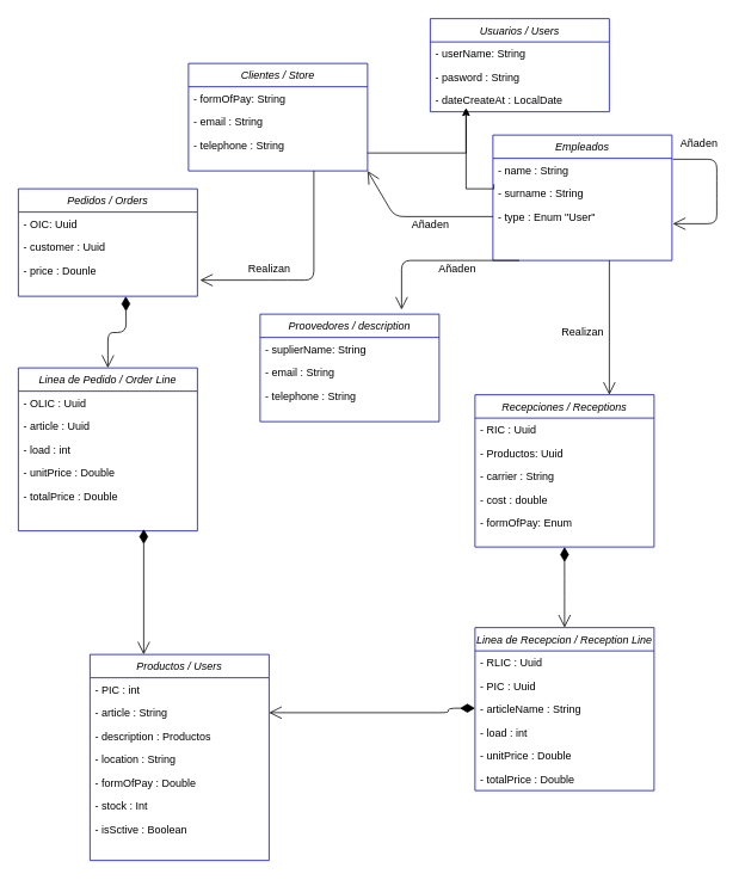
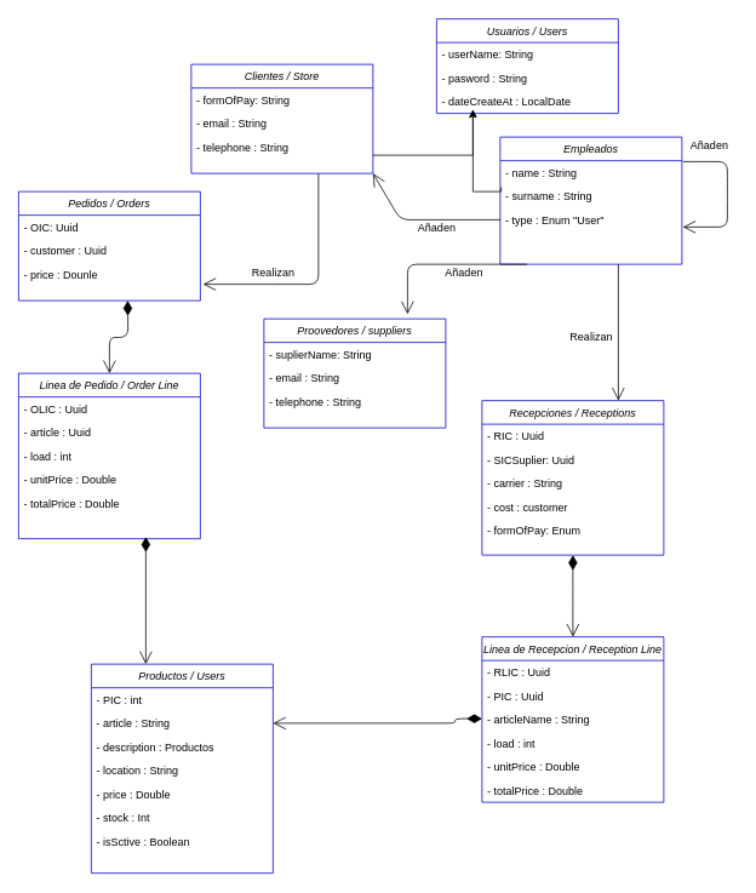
  <mxCell id="0" />
  <mxCell id="1" parent="0" />
  <mxCell id="2" value="Pedidos / Orders" style="swimlane;fontStyle=2;align=center;verticalAlign=top;childLayout=stackLayout;horizontal=1;startSize=26;horizontalStack=0;resizeParent=1;resizeLast=0;collapsible=1;marginBottom=0;rounded=0;shadow=0;strokeWidth=1;fillColor=#FFFFFF;strokeColor=#0000CC;" parent="1" vertex="1"><mxGeometry x="20" y="210" width="200" height="120" as="geometry"><mxRectangle x="-200" y="50" width="160" height="26" as="alternateBounds" /></mxGeometry></mxCell>
  <mxCell id="3" value="- OIC: Uuid&#10;" style="text;align=left;verticalAlign=top;spacingLeft=4;spacingRight=4;overflow=hidden;rotatable=0;points=[[0,0.5],[1,0.5]];portConstraint=eastwest;rounded=0;shadow=0;html=0;" parent="2" vertex="1"><mxGeometry y="26" width="200" height="26" as="geometry" /></mxCell>
  <mxCell id="4" value="- customer : Uuid" style="text;align=left;verticalAlign=top;spacingLeft=4;spacingRight=4;overflow=hidden;rotatable=0;points=[[0,0.5],[1,0.5]];portConstraint=eastwest;" parent="2" vertex="1"><mxGeometry y="52" width="200" height="26" as="geometry" /></mxCell>
  <mxCell id="5" value="- price : Dounle" style="text;align=left;verticalAlign=top;spacingLeft=4;spacingRight=4;overflow=hidden;rotatable=0;points=[[0,0.5],[1,0.5]];portConstraint=eastwest;rounded=0;shadow=0;html=0;" parent="2" vertex="1"><mxGeometry y="78" width="200" height="26" as="geometry" /></mxCell>
  <mxCell id="6" value="Productos / Users" style="swimlane;fontStyle=2;align=center;verticalAlign=top;childLayout=stackLayout;horizontal=1;startSize=26;horizontalStack=0;resizeParent=1;resizeLast=0;collapsible=1;marginBottom=0;rounded=0;shadow=0;strokeWidth=1;fillColor=#FFFFFF;strokeColor=#0000CC;" parent="1" vertex="1"><mxGeometry x="100" y="730" width="200" height="230" as="geometry"><mxRectangle x="-200" y="50" width="160" height="26" as="alternateBounds" /></mxGeometry></mxCell>
  <mxCell id="7" value="- PIC : int" style="text;align=left;verticalAlign=top;spacingLeft=4;spacingRight=4;overflow=hidden;rotatable=0;points=[[0,0.5],[1,0.5]];portConstraint=eastwest;" parent="6" vertex="1"><mxGeometry y="26" width="200" height="26" as="geometry" /></mxCell>
  <mxCell id="8" value="- article : String" style="text;align=left;verticalAlign=top;spacingLeft=4;spacingRight=4;overflow=hidden;rotatable=0;points=[[0,0.5],[1,0.5]];portConstraint=eastwest;rounded=0;shadow=0;html=0;" parent="6" vertex="1"><mxGeometry y="52" width="200" height="26" as="geometry" /></mxCell>
  <mxCell id="9" value="- description : Productos" style="text;align=left;verticalAlign=top;spacingLeft=4;spacingRight=4;overflow=hidden;rotatable=0;points=[[0,0.5],[1,0.5]];portConstraint=eastwest;rounded=0;shadow=0;html=0;" parent="6" vertex="1"><mxGeometry y="78" width="200" height="26" as="geometry" /></mxCell>
  <mxCell id="10" value="- location : String" style="text;align=left;verticalAlign=top;spacingLeft=4;spacingRight=4;overflow=hidden;rotatable=0;points=[[0,0.5],[1,0.5]];portConstraint=eastwest;rounded=0;shadow=0;html=0;" parent="6" vertex="1"><mxGeometry y="104" width="200" height="26" as="geometry" /></mxCell>
- <mxCell id="11" value="- formOfPay : Double" style="text;align=left;verticalAlign=top;spacingLeft=4;spacingRight=4;overflow=hidden;rotatable=0;points=[[0,0.5],[1,0.5]];portConstraint=eastwest;rounded=0;shadow=0;html=0;" parent="6" vertex="1"><mxGeometry y="130" width="200" height="26" as="geometry" /></mxCell>
+ <mxCell id="11" value="- price : Double" style="text;align=left;verticalAlign=top;spacingLeft=4;spacingRight=4;overflow=hidden;rotatable=0;points=[[0,0.5],[1,0.5]];portConstraint=eastwest;rounded=0;shadow=0;html=0;" parent="6" vertex="1"><mxGeometry y="130" width="200" height="26" as="geometry" /></mxCell>
  <mxCell id="12" value="- stock : Int" style="text;align=left;verticalAlign=top;spacingLeft=4;spacingRight=4;overflow=hidden;rotatable=0;points=[[0,0.5],[1,0.5]];portConstraint=eastwest;rounded=0;shadow=0;html=0;" parent="6" vertex="1"><mxGeometry y="156" width="200" height="26" as="geometry" /></mxCell>
  <mxCell id="13" value="- isSctive : Boolean" style="text;align=left;verticalAlign=top;spacingLeft=4;spacingRight=4;overflow=hidden;rotatable=0;points=[[0,0.5],[1,0.5]];portConstraint=eastwest;rounded=0;shadow=0;html=0;" parent="6" vertex="1"><mxGeometry y="182" width="200" height="26" as="geometry" /></mxCell>
  <mxCell id="14" value="Recepciones / Receptions" style="swimlane;fontStyle=2;align=center;verticalAlign=top;childLayout=stackLayout;horizontal=1;startSize=26;horizontalStack=0;resizeParent=1;resizeLast=0;collapsible=1;marginBottom=0;rounded=0;shadow=0;strokeWidth=1;fillColor=#FFFFFF;strokeColor=#0000CC;" parent="1" vertex="1"><mxGeometry x="530" y="440" width="200" height="170" as="geometry"><mxRectangle x="-200" y="50" width="160" height="26" as="alternateBounds" /></mxGeometry></mxCell>
  <mxCell id="15" value="- RIC : Uuid" style="text;align=left;verticalAlign=top;spacingLeft=4;spacingRight=4;overflow=hidden;rotatable=0;points=[[0,0.5],[1,0.5]];portConstraint=eastwest;" parent="14" vertex="1"><mxGeometry y="26" width="200" height="26" as="geometry" /></mxCell>
- <mxCell id="16" value="- Productos: Uuid" style="text;align=left;verticalAlign=top;spacingLeft=4;spacingRight=4;overflow=hidden;rotatable=0;points=[[0,0.5],[1,0.5]];portConstraint=eastwest;rounded=0;shadow=0;html=0;" parent="14" vertex="1"><mxGeometry y="52" width="200" height="26" as="geometry" /></mxCell>
+ <mxCell id="16" value="- SICSuplier: Uuid" style="text;align=left;verticalAlign=top;spacingLeft=4;spacingRight=4;overflow=hidden;rotatable=0;points=[[0,0.5],[1,0.5]];portConstraint=eastwest;rounded=0;shadow=0;html=0;" parent="14" vertex="1"><mxGeometry y="52" width="200" height="26" as="geometry" /></mxCell>
  <mxCell id="17" value="- carrier : String" style="text;align=left;verticalAlign=top;spacingLeft=4;spacingRight=4;overflow=hidden;rotatable=0;points=[[0,0.5],[1,0.5]];portConstraint=eastwest;rounded=0;shadow=0;html=0;" parent="14" vertex="1"><mxGeometry y="78" width="200" height="26" as="geometry" /></mxCell>
- <mxCell id="18" value="- cost : double" style="text;align=left;verticalAlign=top;spacingLeft=4;spacingRight=4;overflow=hidden;rotatable=0;points=[[0,0.5],[1,0.5]];portConstraint=eastwest;rounded=0;shadow=0;html=0;" parent="14" vertex="1"><mxGeometry y="104" width="200" height="26" as="geometry" /></mxCell>
+ <mxCell id="18" value="- cost : customer" style="text;align=left;verticalAlign=top;spacingLeft=4;spacingRight=4;overflow=hidden;rotatable=0;points=[[0,0.5],[1,0.5]];portConstraint=eastwest;rounded=0;shadow=0;html=0;" parent="14" vertex="1"><mxGeometry y="104" width="200" height="26" as="geometry" /></mxCell>
  <mxCell id="19" value="- formOfPay: Enum " style="text;align=left;verticalAlign=top;spacingLeft=4;spacingRight=4;overflow=hidden;rotatable=0;points=[[0,0.5],[1,0.5]];portConstraint=eastwest;rounded=0;shadow=0;html=0;" parent="14" vertex="1"><mxGeometry y="130" width="200" height="26" as="geometry" /></mxCell>
  <mxCell id="20" value="Linea de Recepcion / Reception Line" style="swimlane;fontStyle=2;align=center;verticalAlign=top;childLayout=stackLayout;horizontal=1;startSize=26;horizontalStack=0;resizeParent=1;resizeLast=0;collapsible=1;marginBottom=0;rounded=0;shadow=0;strokeWidth=1;fillColor=#FFFFFF;strokeColor=#0000CC;" parent="1" vertex="1"><mxGeometry x="530" y="700" width="200" height="182" as="geometry"><mxRectangle x="-200" y="50" width="160" height="26" as="alternateBounds" /></mxGeometry></mxCell>
  <mxCell id="21" value="- RLIC : Uuid" style="text;align=left;verticalAlign=top;spacingLeft=4;spacingRight=4;overflow=hidden;rotatable=0;points=[[0,0.5],[1,0.5]];portConstraint=eastwest;" parent="20" vertex="1"><mxGeometry y="26" width="200" height="26" as="geometry" /></mxCell>
  <mxCell id="22" value="- PIC : Uuid " style="text;align=left;verticalAlign=top;spacingLeft=4;spacingRight=4;overflow=hidden;rotatable=0;points=[[0,0.5],[1,0.5]];portConstraint=eastwest;rounded=0;shadow=0;html=0;" parent="20" vertex="1"><mxGeometry y="52" width="200" height="26" as="geometry" /></mxCell>
  <mxCell id="23" value="- articleName : String" style="text;align=left;verticalAlign=top;spacingLeft=4;spacingRight=4;overflow=hidden;rotatable=0;points=[[0,0.5],[1,0.5]];portConstraint=eastwest;rounded=0;shadow=0;html=0;" parent="20" vertex="1"><mxGeometry y="78" width="200" height="26" as="geometry" /></mxCell>
  <mxCell id="24" value="- load : int" style="text;align=left;verticalAlign=top;spacingLeft=4;spacingRight=4;overflow=hidden;rotatable=0;points=[[0,0.5],[1,0.5]];portConstraint=eastwest;rounded=0;shadow=0;html=0;" parent="20" vertex="1"><mxGeometry y="104" width="200" height="26" as="geometry" /></mxCell>
  <mxCell id="25" value="- unitPrice : Double" style="text;align=left;verticalAlign=top;spacingLeft=4;spacingRight=4;overflow=hidden;rotatable=0;points=[[0,0.5],[1,0.5]];portConstraint=eastwest;rounded=0;shadow=0;html=0;" parent="20" vertex="1"><mxGeometry y="130" width="200" height="26" as="geometry" /></mxCell>
  <mxCell id="26" value="- totalPrice : Double" style="text;align=left;verticalAlign=top;spacingLeft=4;spacingRight=4;overflow=hidden;rotatable=0;points=[[0,0.5],[1,0.5]];portConstraint=eastwest;rounded=0;shadow=0;html=0;" parent="20" vertex="1"><mxGeometry y="156" width="200" height="22" as="geometry" /></mxCell>
  <mxCell id="27" value="Linea de Pedido / Order Line" style="swimlane;fontStyle=2;align=center;verticalAlign=top;childLayout=stackLayout;horizontal=1;startSize=26;horizontalStack=0;resizeParent=1;resizeLast=0;collapsible=1;marginBottom=0;rounded=0;shadow=0;strokeWidth=1;fillColor=#FFFFFF;strokeColor=#0000CC;" parent="1" vertex="1"><mxGeometry x="20" y="410" width="200" height="182" as="geometry"><mxRectangle x="-200" y="50" width="160" height="26" as="alternateBounds" /></mxGeometry></mxCell>
  <mxCell id="28" value="- OLIC : Uuid" style="text;align=left;verticalAlign=top;spacingLeft=4;spacingRight=4;overflow=hidden;rotatable=0;points=[[0,0.5],[1,0.5]];portConstraint=eastwest;" parent="27" vertex="1"><mxGeometry y="26" width="200" height="26" as="geometry" /></mxCell>
  <mxCell id="29" value="- article : Uuid " style="text;align=left;verticalAlign=top;spacingLeft=4;spacingRight=4;overflow=hidden;rotatable=0;points=[[0,0.5],[1,0.5]];portConstraint=eastwest;rounded=0;shadow=0;html=0;" parent="27" vertex="1"><mxGeometry y="52" width="200" height="26" as="geometry" /></mxCell>
  <mxCell id="30" value="- load : int" style="text;align=left;verticalAlign=top;spacingLeft=4;spacingRight=4;overflow=hidden;rotatable=0;points=[[0,0.5],[1,0.5]];portConstraint=eastwest;rounded=0;shadow=0;html=0;" parent="27" vertex="1"><mxGeometry y="78" width="200" height="26" as="geometry" /></mxCell>
  <mxCell id="31" value="- unitPrice : Double" style="text;align=left;verticalAlign=top;spacingLeft=4;spacingRight=4;overflow=hidden;rotatable=0;points=[[0,0.5],[1,0.5]];portConstraint=eastwest;rounded=0;shadow=0;html=0;" parent="27" vertex="1"><mxGeometry y="104" width="200" height="26" as="geometry" /></mxCell>
  <mxCell id="32" value="- totalPrice : Double" style="text;align=left;verticalAlign=top;spacingLeft=4;spacingRight=4;overflow=hidden;rotatable=0;points=[[0,0.5],[1,0.5]];portConstraint=eastwest;rounded=0;shadow=0;html=0;" parent="27" vertex="1"><mxGeometry y="130" width="200" height="26" as="geometry" /></mxCell>
  <mxCell id="33" value="Empleados" style="swimlane;fontStyle=2;align=center;verticalAlign=top;childLayout=stackLayout;horizontal=1;startSize=26;horizontalStack=0;resizeParent=1;resizeLast=0;collapsible=1;marginBottom=0;rounded=0;shadow=0;strokeWidth=1;fillColor=#FFFFFF;strokeColor=#0000CC;" parent="1" vertex="1"><mxGeometry x="550" y="150" width="200" height="140" as="geometry"><mxRectangle x="-200" y="50" width="160" height="26" as="alternateBounds" /></mxGeometry></mxCell>
  <mxCell id="34" value="- name : String" style="text;align=left;verticalAlign=top;spacingLeft=4;spacingRight=4;overflow=hidden;rotatable=0;points=[[0,0.5],[1,0.5]];portConstraint=eastwest;rounded=0;shadow=0;html=0;" parent="33" vertex="1"><mxGeometry y="26" width="200" height="26" as="geometry" /></mxCell>
  <mxCell id="35" value="- surname : String" style="text;align=left;verticalAlign=top;spacingLeft=4;spacingRight=4;overflow=hidden;rotatable=0;points=[[0,0.5],[1,0.5]];portConstraint=eastwest;rounded=0;shadow=0;html=0;" parent="33" vertex="1"><mxGeometry y="52" width="200" height="26" as="geometry" /></mxCell>
  <mxCell id="36" value="- type : Enum &quot;User&quot;" style="text;align=left;verticalAlign=top;spacingLeft=4;spacingRight=4;overflow=hidden;rotatable=0;points=[[0,0.5],[1,0.5]];portConstraint=eastwest;rounded=0;shadow=0;html=0;" parent="33" vertex="1"><mxGeometry y="78" width="200" height="26" as="geometry" /></mxCell>
  <mxCell id="37" value="" style="endArrow=open;endFill=1;endSize=12;html=1;entryX=1.005;entryY=0.808;entryDx=0;entryDy=0;entryPerimeter=0;exitX=1.005;exitY=0.038;exitDx=0;exitDy=0;exitPerimeter=0;" edge="1" parent="33" source="34" target="36"><mxGeometry width="160" relative="1" as="geometry"><mxPoint x="29.5" y="150" as="sourcePoint" /><mxPoint x="-102" y="204.96" as="targetPoint" /><Array as="points"><mxPoint x="250" y="27" /><mxPoint x="250" y="50" /><mxPoint x="250" y="70" /><mxPoint x="250" y="99" /></Array></mxGeometry></mxCell>
  <mxCell id="38" value="" style="endArrow=open;html=1;endSize=12;startArrow=diamondThin;startSize=14;startFill=1;edgeStyle=orthogonalEdgeStyle;align=left;verticalAlign=bottom;entryX=0.5;entryY=0;entryDx=0;entryDy=0;" edge="1" parent="1" target="27"><mxGeometry x="-0.561" y="-14" relative="1" as="geometry"><mxPoint x="140" y="330" as="sourcePoint" /><mxPoint x="110" y="330" as="targetPoint" /><mxPoint as="offset" /></mxGeometry></mxCell>
  <mxCell id="39" value="" style="endArrow=open;html=1;endSize=12;startArrow=diamondThin;startSize=14;startFill=1;edgeStyle=orthogonalEdgeStyle;align=left;verticalAlign=bottom;exitX=0.5;exitY=1;exitDx=0;exitDy=0;" edge="1" parent="1" source="14"><mxGeometry x="0.111" y="170" relative="1" as="geometry"><mxPoint x="330" y="550" as="sourcePoint" /><mxPoint x="630" y="700" as="targetPoint" /><mxPoint as="offset" /></mxGeometry></mxCell>
  <mxCell id="40" value="Usuarios / Users" style="swimlane;fontStyle=2;align=center;verticalAlign=top;childLayout=stackLayout;horizontal=1;startSize=26;horizontalStack=0;resizeParent=1;resizeLast=0;collapsible=1;marginBottom=0;rounded=0;shadow=0;strokeWidth=1;fillColor=#FFFFFF;strokeColor=#0000CC;" vertex="1" parent="1"><mxGeometry x="480" y="20" width="200" height="104" as="geometry"><mxRectangle x="-200" y="50" width="160" height="26" as="alternateBounds" /></mxGeometry></mxCell>
  <mxCell id="41" value="- userName: String" style="text;align=left;verticalAlign=top;spacingLeft=4;spacingRight=4;overflow=hidden;rotatable=0;points=[[0,0.5],[1,0.5]];portConstraint=eastwest;" vertex="1" parent="40"><mxGeometry y="26" width="200" height="26" as="geometry" /></mxCell>
  <mxCell id="42" value="- pasword : String" style="text;align=left;verticalAlign=top;spacingLeft=4;spacingRight=4;overflow=hidden;rotatable=0;points=[[0,0.5],[1,0.5]];portConstraint=eastwest;rounded=0;shadow=0;html=0;" vertex="1" parent="40"><mxGeometry y="52" width="200" height="26" as="geometry" /></mxCell>
  <mxCell id="43" value="- dateCreateAt : LocalDate" style="text;align=left;verticalAlign=top;spacingLeft=4;spacingRight=4;overflow=hidden;rotatable=0;points=[[0,0.5],[1,0.5]];portConstraint=eastwest;rounded=0;shadow=0;html=0;" vertex="1" parent="40"><mxGeometry y="78" width="200" height="26" as="geometry" /></mxCell>
  <mxCell id="44" style="edgeStyle=orthogonalEdgeStyle;rounded=0;orthogonalLoop=1;jettySize=auto;html=1;" edge="1" parent="1" source="45"><mxGeometry relative="1" as="geometry"><mxPoint x="520" y="120" as="targetPoint" /><Array as="points"><mxPoint x="520" y="170" /></Array></mxGeometry></mxCell>
  <mxCell id="45" value="Clientes / Store" style="swimlane;fontStyle=2;align=center;verticalAlign=top;childLayout=stackLayout;horizontal=1;startSize=26;horizontalStack=0;resizeParent=1;resizeLast=0;collapsible=1;marginBottom=0;rounded=0;shadow=0;strokeWidth=1;fillColor=#FFFFFF;strokeColor=#0000CC;" vertex="1" parent="1"><mxGeometry x="210" y="70" width="200" height="120" as="geometry"><mxRectangle x="-200" y="50" width="160" height="26" as="alternateBounds" /></mxGeometry></mxCell>
  <mxCell id="46" value="- formOfPay: String" style="text;align=left;verticalAlign=top;spacingLeft=4;spacingRight=4;overflow=hidden;rotatable=0;points=[[0,0.5],[1,0.5]];portConstraint=eastwest;" vertex="1" parent="45"><mxGeometry y="26" width="200" height="26" as="geometry" /></mxCell>
  <mxCell id="47" value="- email : String" style="text;align=left;verticalAlign=top;spacingLeft=4;spacingRight=4;overflow=hidden;rotatable=0;points=[[0,0.5],[1,0.5]];portConstraint=eastwest;rounded=0;shadow=0;html=0;" vertex="1" parent="45"><mxGeometry y="52" width="200" height="26" as="geometry" /></mxCell>
  <mxCell id="48" value="- telephone : String" style="text;align=left;verticalAlign=top;spacingLeft=4;spacingRight=4;overflow=hidden;rotatable=0;points=[[0,0.5],[1,0.5]];portConstraint=eastwest;rounded=0;shadow=0;html=0;" vertex="1" parent="45"><mxGeometry y="78" width="200" height="26" as="geometry" /></mxCell>
  <mxCell id="49" style="edgeStyle=orthogonalEdgeStyle;rounded=0;orthogonalLoop=1;jettySize=auto;html=1;exitX=0.005;exitY=0.115;exitDx=0;exitDy=0;exitPerimeter=0;" edge="1" parent="1" source="35"><mxGeometry relative="1" as="geometry"><mxPoint x="520" y="120" as="targetPoint" /><Array as="points"><mxPoint x="551" y="210" /><mxPoint x="520" y="210" /></Array></mxGeometry></mxCell>
  <mxCell id="50" value="" style="endArrow=open;html=1;endSize=12;startArrow=diamondThin;startSize=14;startFill=1;edgeStyle=orthogonalEdgeStyle;align=left;verticalAlign=bottom;" edge="1" parent="1"><mxGeometry x="-0.561" y="-14" relative="1" as="geometry"><mxPoint x="160" y="590" as="sourcePoint" /><mxPoint x="160" y="730" as="targetPoint" /><mxPoint as="offset" /></mxGeometry></mxCell>
  <mxCell id="51" value="" style="endArrow=open;html=1;endSize=12;startArrow=diamondThin;startSize=14;startFill=1;edgeStyle=orthogonalEdgeStyle;align=left;verticalAlign=bottom;entryX=1;entryY=0.5;entryDx=0;entryDy=0;" edge="1" parent="1" target="8"><mxGeometry x="-0.561" y="-14" relative="1" as="geometry"><mxPoint x="530" y="790" as="sourcePoint" /><mxPoint x="440" y="830" as="targetPoint" /><mxPoint as="offset" /><Array as="points"><mxPoint x="500" y="790" /><mxPoint x="500" y="795" /></Array></mxGeometry></mxCell>
  <mxCell id="52" value="" style="endArrow=open;endFill=1;endSize=12;html=1;entryX=0.75;entryY=0;entryDx=0;entryDy=0;" edge="1" parent="1" target="14"><mxGeometry width="160" relative="1" as="geometry"><mxPoint x="680" y="290" as="sourcePoint" /><mxPoint x="680" y="380" as="targetPoint" /></mxGeometry></mxCell>
  <mxCell id="53" value="" style="endArrow=open;endFill=1;endSize=12;html=1;entryX=1.015;entryY=0.923;entryDx=0;entryDy=0;entryPerimeter=0;" edge="1" parent="1" target="5"><mxGeometry width="160" relative="1" as="geometry"><mxPoint x="350" y="190" as="sourcePoint" /><mxPoint x="290" y="410" as="targetPoint" /><Array as="points"><mxPoint x="350" y="312" /><mxPoint x="310" y="312" /></Array></mxGeometry></mxCell>
  <mxCell id="54" value="Realizan" style="text;html=1;align=center;verticalAlign=middle;resizable=0;points=[];autosize=1;strokeColor=none;fillColor=none;" vertex="1" parent="1"><mxGeometry x="620" y="360" width="60" height="20" as="geometry" /></mxCell>
  <mxCell id="55" value="Realizan" style="text;html=1;align=center;verticalAlign=middle;resizable=0;points=[];autosize=1;strokeColor=none;fillColor=none;" vertex="1" parent="1"><mxGeometry x="270" y="290" width="60" height="20" as="geometry" /></mxCell>
- <mxCell id="56" value="Proovedores / description" style="swimlane;fontStyle=2;align=center;verticalAlign=top;childLayout=stackLayout;horizontal=1;startSize=26;horizontalStack=0;resizeParent=1;resizeLast=0;collapsible=1;marginBottom=0;rounded=0;shadow=0;strokeWidth=1;fillColor=#FFFFFF;strokeColor=#0000CC;" vertex="1" parent="1"><mxGeometry x="290" y="350" width="200" height="120" as="geometry"><mxRectangle x="-200" y="50" width="160" height="26" as="alternateBounds" /></mxGeometry></mxCell>
+ <mxCell id="56" value="Proovedores / suppliers" style="swimlane;fontStyle=2;align=center;verticalAlign=top;childLayout=stackLayout;horizontal=1;startSize=26;horizontalStack=0;resizeParent=1;resizeLast=0;collapsible=1;marginBottom=0;rounded=0;shadow=0;strokeWidth=1;fillColor=#FFFFFF;strokeColor=#0000CC;" vertex="1" parent="1"><mxGeometry x="290" y="350" width="200" height="120" as="geometry"><mxRectangle x="-200" y="50" width="160" height="26" as="alternateBounds" /></mxGeometry></mxCell>
  <mxCell id="57" value="- suplierName: String" style="text;align=left;verticalAlign=top;spacingLeft=4;spacingRight=4;overflow=hidden;rotatable=0;points=[[0,0.5],[1,0.5]];portConstraint=eastwest;" vertex="1" parent="56"><mxGeometry y="26" width="200" height="26" as="geometry" /></mxCell>
  <mxCell id="58" value="- email : String" style="text;align=left;verticalAlign=top;spacingLeft=4;spacingRight=4;overflow=hidden;rotatable=0;points=[[0,0.5],[1,0.5]];portConstraint=eastwest;rounded=0;shadow=0;html=0;" vertex="1" parent="56"><mxGeometry y="52" width="200" height="26" as="geometry" /></mxCell>
  <mxCell id="59" value="- telephone : String" style="text;align=left;verticalAlign=top;spacingLeft=4;spacingRight=4;overflow=hidden;rotatable=0;points=[[0,0.5],[1,0.5]];portConstraint=eastwest;rounded=0;shadow=0;html=0;" vertex="1" parent="56"><mxGeometry y="78" width="200" height="26" as="geometry" /></mxCell>
  <mxCell id="60" value="" style="endArrow=open;endFill=1;endSize=12;html=1;entryX=0.79;entryY=-0.042;entryDx=0;entryDy=0;entryPerimeter=0;" edge="1" parent="1" target="56"><mxGeometry width="160" relative="1" as="geometry"><mxPoint x="579.5" y="290" as="sourcePoint" /><mxPoint x="579.5" y="440" as="targetPoint" /><Array as="points"><mxPoint x="448" y="290" /></Array></mxGeometry></mxCell>
  <mxCell id="61" value="Añaden" style="text;html=1;align=center;verticalAlign=middle;resizable=0;points=[];autosize=1;strokeColor=none;fillColor=none;" vertex="1" parent="1"><mxGeometry x="480" y="290" width="60" height="20" as="geometry" /></mxCell>
  <mxCell id="62" value="Añaden" style="text;html=1;align=center;verticalAlign=middle;resizable=0;points=[];autosize=1;strokeColor=none;fillColor=none;" vertex="1" parent="1"><mxGeometry x="750" y="150" width="60" height="20" as="geometry" /></mxCell>
  <mxCell id="63" value="Añaden" style="text;html=1;align=center;verticalAlign=middle;resizable=0;points=[];autosize=1;strokeColor=none;fillColor=none;" vertex="1" parent="1"><mxGeometry x="450" y="240" width="60" height="20" as="geometry" /></mxCell>
  <mxCell id="64" value="" style="endArrow=open;endFill=1;endSize=12;html=1;entryX=1;entryY=1;entryDx=0;entryDy=0;exitX=0;exitY=0.5;exitDx=0;exitDy=0;" edge="1" parent="1" source="36" target="45"><mxGeometry width="160" relative="1" as="geometry"><mxPoint x="690" y="300" as="sourcePoint" /><mxPoint x="690" y="450" as="targetPoint" /><Array as="points"><mxPoint x="440" y="241" /></Array></mxGeometry></mxCell>
